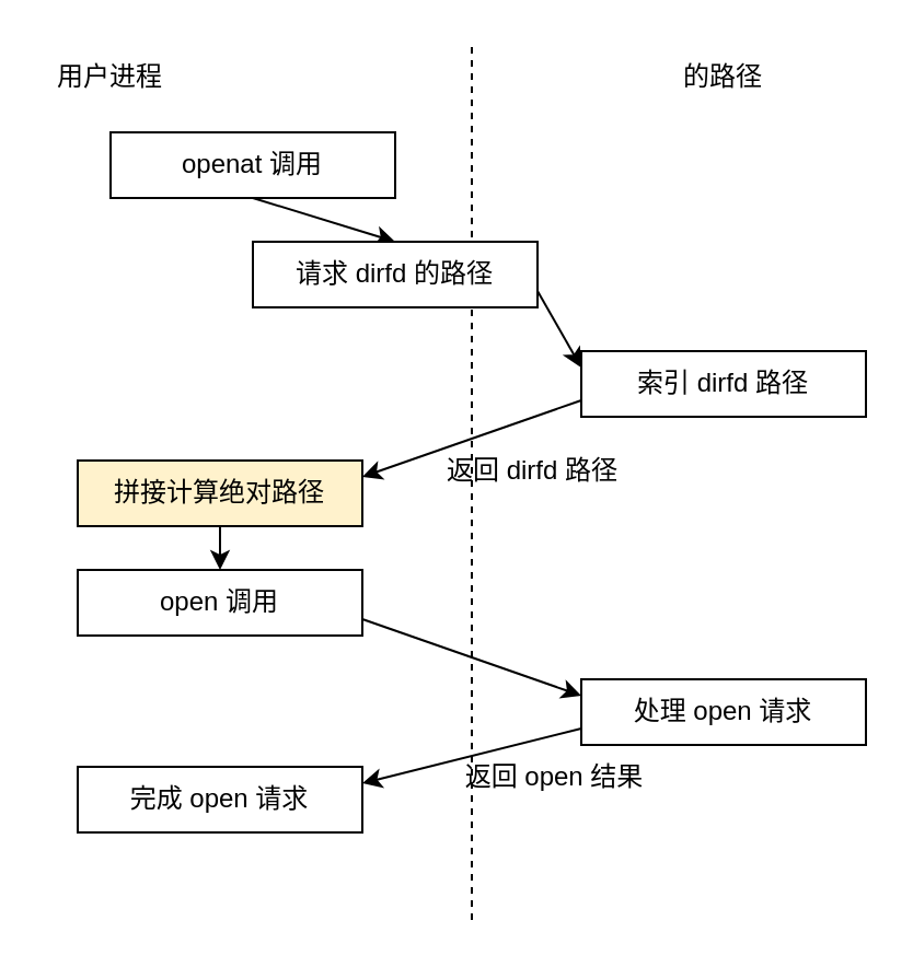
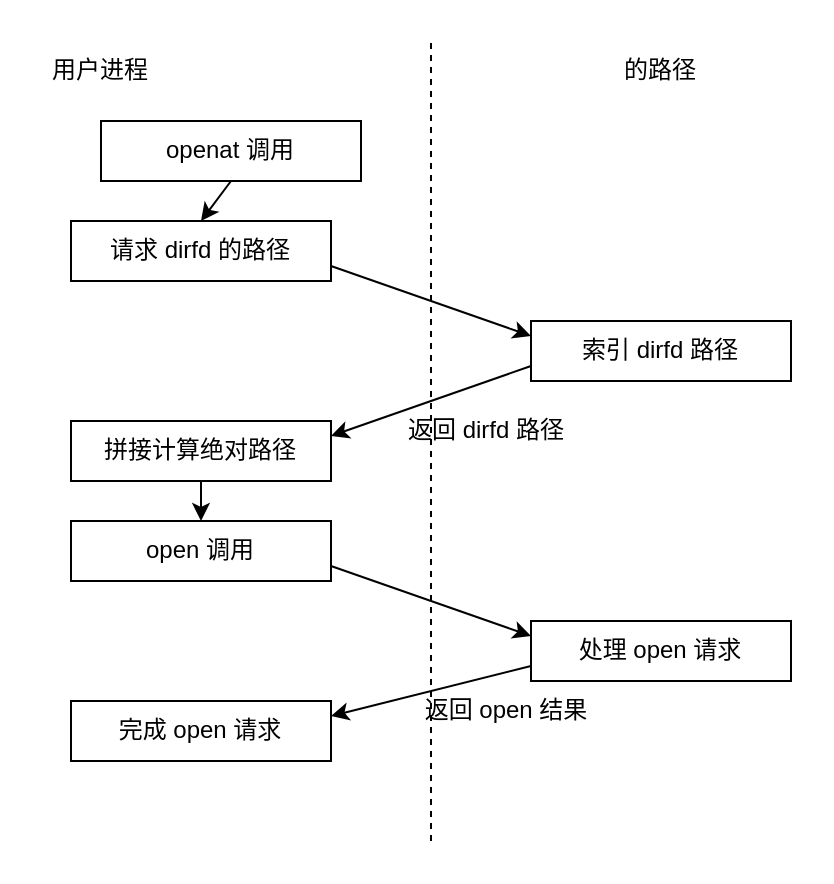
  <mxCell id="0" />
  <mxCell id="1" parent="0" />
  <mxCell id="2" style="edgeStyle=none;rounded=0;orthogonalLoop=1;jettySize=auto;html=1;exitX=0.5;exitY=1;exitDx=0;exitDy=0;entryX=0.5;entryY=0;entryDx=0;entryDy=0;" edge="1" parent="1" source="3" target="8"><mxGeometry relative="1" as="geometry" /></mxCell>
  <mxCell id="3" value="openat 调用" style="rounded=0;whiteSpace=wrap;html=1;" vertex="1" parent="1"><mxGeometry x="50" y="60" width="130" height="30" as="geometry" /></mxCell>
  <mxCell id="4" value="" style="endArrow=none;dashed=1;html=1;rounded=0;" edge="1" parent="1"><mxGeometry width="50" height="50" relative="1" as="geometry"><mxPoint x="215" y="420" as="sourcePoint" /><mxPoint x="215" y="20" as="targetPoint" /></mxGeometry></mxCell>
  <mxCell id="5" value="用户进程" style="text;html=1;strokeColor=none;fillColor=none;align=center;verticalAlign=middle;whiteSpace=wrap;rounded=0;" vertex="1" parent="1"><mxGeometry x="20" y="20" width="60" height="30" as="geometry" /></mxCell>
  <mxCell id="6" value="的路径" style="text;html=1;strokeColor=none;fillColor=none;align=center;verticalAlign=middle;whiteSpace=wrap;rounded=0;" vertex="1" parent="1"><mxGeometry x="280" y="20" width="100" height="30" as="geometry" /></mxCell>
  <mxCell id="7" style="rounded=0;orthogonalLoop=1;jettySize=auto;html=1;exitX=1;exitY=0.75;exitDx=0;exitDy=0;entryX=0;entryY=0.25;entryDx=0;entryDy=0;" edge="1" parent="1" source="8" target="10"><mxGeometry relative="1" as="geometry" /></mxCell>
- <mxCell id="8" value="请求 dirfd 的路径" style="rounded=0;whiteSpace=wrap;html=1;" vertex="1" parent="1"><mxGeometry x="115" y="110" width="130" height="30" as="geometry" /></mxCell>
+ <mxCell id="8" value="请求 dirfd 的路径" style="rounded=0;whiteSpace=wrap;html=1;" vertex="1" parent="1"><mxGeometry x="35" y="110" width="130" height="30" as="geometry" /></mxCell>
  <mxCell id="9" style="edgeStyle=none;rounded=0;orthogonalLoop=1;jettySize=auto;html=1;exitX=0;exitY=0.75;exitDx=0;exitDy=0;entryX=1;entryY=0.25;entryDx=0;entryDy=0;" edge="1" parent="1" source="10" target="12"><mxGeometry relative="1" as="geometry" /></mxCell>
  <mxCell id="10" value="索引 dirfd 路径" style="rounded=0;whiteSpace=wrap;html=1;" vertex="1" parent="1"><mxGeometry x="265" y="160" width="130" height="30" as="geometry" /></mxCell>
  <mxCell id="11" style="edgeStyle=none;rounded=0;orthogonalLoop=1;jettySize=auto;html=1;exitX=0.5;exitY=1;exitDx=0;exitDy=0;entryX=0.5;entryY=0;entryDx=0;entryDy=0;" edge="1" parent="1" source="12" target="14"><mxGeometry relative="1" as="geometry" /></mxCell>
- <mxCell id="12" value="拼接计算绝对路径" style="rounded=0;whiteSpace=wrap;html=1;fillColor=#fff2cc;" vertex="1" parent="1"><mxGeometry x="35" y="210" width="130" height="30" as="geometry" /></mxCell>
+ <mxCell id="12" value="拼接计算绝对路径" style="rounded=0;whiteSpace=wrap;html=1;" vertex="1" parent="1"><mxGeometry x="35" y="210" width="130" height="30" as="geometry" /></mxCell>
  <mxCell id="13" style="edgeStyle=none;rounded=0;orthogonalLoop=1;jettySize=auto;html=1;exitX=1;exitY=0.75;exitDx=0;exitDy=0;entryX=0;entryY=0.25;entryDx=0;entryDy=0;" edge="1" parent="1" source="14" target="16"><mxGeometry relative="1" as="geometry" /></mxCell>
  <mxCell id="14" value="open 调用" style="rounded=0;whiteSpace=wrap;html=1;" vertex="1" parent="1"><mxGeometry x="35" y="260" width="130" height="30" as="geometry" /></mxCell>
  <mxCell id="15" style="edgeStyle=none;rounded=0;orthogonalLoop=1;jettySize=auto;html=1;exitX=0;exitY=0.75;exitDx=0;exitDy=0;entryX=1;entryY=0.25;entryDx=0;entryDy=0;" edge="1" parent="1" source="16" target="17"><mxGeometry relative="1" as="geometry" /></mxCell>
  <mxCell id="16" value="处理 open 请求" style="rounded=0;whiteSpace=wrap;html=1;" vertex="1" parent="1"><mxGeometry x="265" y="310" width="130" height="30" as="geometry" /></mxCell>
  <mxCell id="17" value="完成 open 请求" style="rounded=0;whiteSpace=wrap;html=1;" vertex="1" parent="1"><mxGeometry x="35" y="350" width="130" height="30" as="geometry" /></mxCell>
  <mxCell id="18" value="返回 dirfd 路径" style="text;html=1;strokeColor=none;fillColor=none;align=center;verticalAlign=middle;whiteSpace=wrap;rounded=0;" vertex="1" parent="1"><mxGeometry x="195" y="200" width="96" height="30" as="geometry" /></mxCell>
  <mxCell id="19" value="返回 open 结果" style="text;html=1;strokeColor=none;fillColor=none;align=center;verticalAlign=middle;whiteSpace=wrap;rounded=0;" vertex="1" parent="1"><mxGeometry x="205" y="340" width="96" height="30" as="geometry" /></mxCell>
